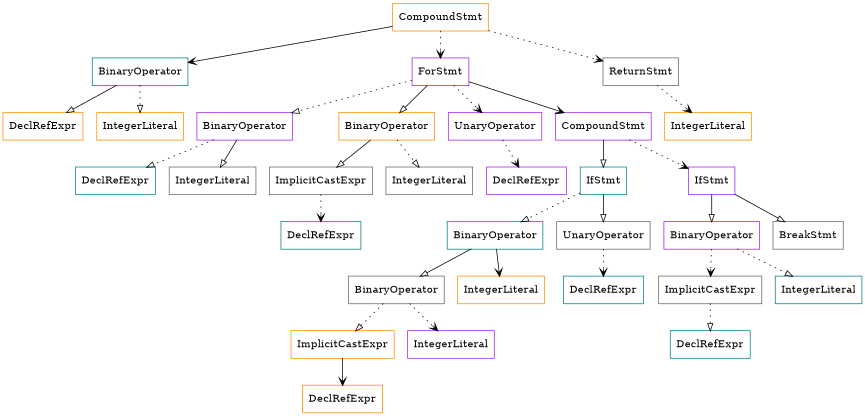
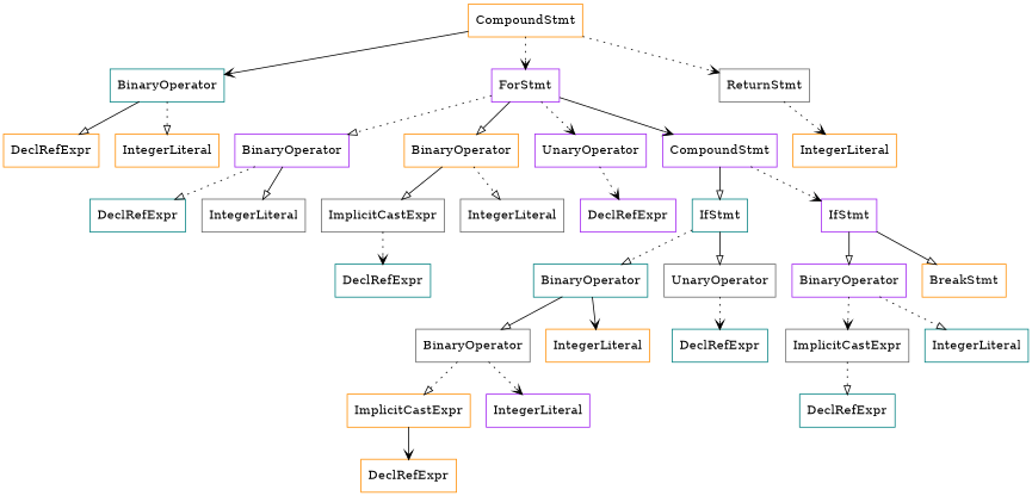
  digraph {
    node [color=darkorange shape=record]
    edge [arrowhead=onormal style=dotted]
    n1 [label="{CompoundStmt}"]
    n2 [color=teal label="{BinaryOperator}"]
    n3 [color=purple label="{ForStmt}"]
    n4 [color=gray40 label="{ReturnStmt}"]
    n5 [label="{DeclRefExpr}"]
    n6 [label="{IntegerLiteral}"]
    n7 [color=purple label="{BinaryOperator}"]
    n8 [label="{BinaryOperator}"]
    n9 [color=purple label="{UnaryOperator}"]
    n10 [color=purple label="{CompoundStmt}"]
    n11 [label="{IntegerLiteral}"]
    n12 [color=teal label="{DeclRefExpr}"]
    n13 [color=gray40 label="{IntegerLiteral}"]
    n14 [color=gray40 label="{ImplicitCastExpr}"]
    n15 [color=gray40 label="{IntegerLiteral}"]
    n16 [color=purple label="{DeclRefExpr}"]
    n17 [color=teal label="{IfStmt}"]
    n18 [color=purple label="{IfStmt}"]
    n19 [color=teal label="{DeclRefExpr}"]
    n20 [color=teal label="{BinaryOperator}"]
    n21 [color=gray40 label="{UnaryOperator}"]
    n22 [color=purple label="{BinaryOperator}"]
-   n23 [color=gray40 label="{BreakStmt}"]
+   n23 [label="{BreakStmt}"]
    n24 [color=gray40 label="{BinaryOperator}"]
    n25 [label="{IntegerLiteral}"]
    n26 [color=teal label="{DeclRefExpr}"]
    n27 [color=gray40 label="{ImplicitCastExpr}"]
    n28 [color=teal label="{IntegerLiteral}"]
    n29 [label="{ImplicitCastExpr}"]
    n30 [color=purple label="{IntegerLiteral}"]
    n31 [label="{DeclRefExpr}"]
    n32 [color=teal label="{DeclRefExpr}"]
    n1 -> n2 [arrowhead=vee style=solid]
    n1 -> n3 [arrowhead=vee]
    n1 -> n4 [arrowhead=vee]
    n2 -> n5 [style=solid]
    n2 -> n6
    n3 -> n7
    n3 -> n8 [style=solid]
    n3 -> n9 [arrowhead=vee]
    n3 -> n10 [arrowhead=vee style=solid]
    n4 -> n11 [arrowhead=vee]
    n7 -> n12
    n7 -> n13 [style=solid]
    n8 -> n14 [style=solid]
    n8 -> n15
    n9 -> n16 [arrowhead=vee]
    n10 -> n17 [style=solid]
    n10 -> n18 [arrowhead=vee]
    n14 -> n19 [arrowhead=vee]
    n17 -> n20
    n17 -> n21 [style=solid]
    n18 -> n22 [style=solid]
    n18 -> n23 [style=solid]
    n20 -> n24 [style=solid]
    n20 -> n25 [arrowhead=vee style=solid]
    n21 -> n26 [arrowhead=vee]
    n22 -> n27 [arrowhead=vee]
    n22 -> n28
    n24 -> n29
    n24 -> n30 [arrowhead=vee]
    n27 -> n32
    n29 -> n31 [arrowhead=vee style=solid]
  }
